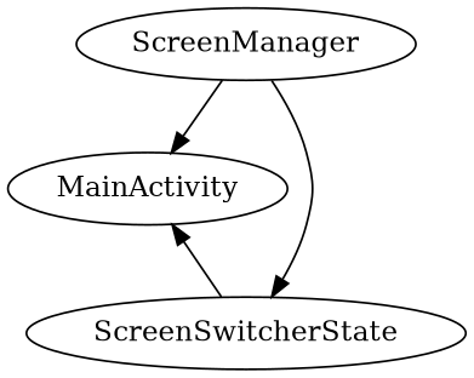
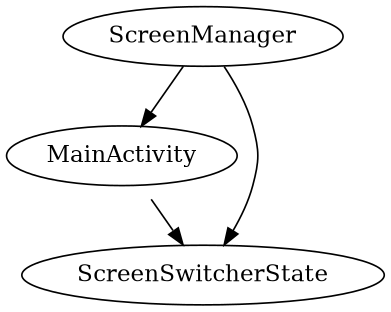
  digraph {
    concentrate=true
    MainActivity
    ScreenSwitcherState
    ScreenManager
-   ScreenSwitcherState -> MainActivity
+   MainActivity -> ScreenSwitcherState
    ScreenManager -> MainActivity
    ScreenManager -> ScreenSwitcherState
  }
